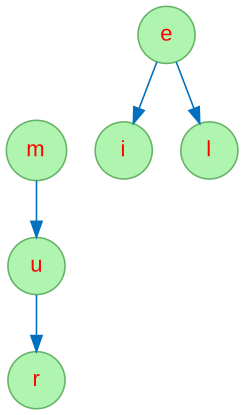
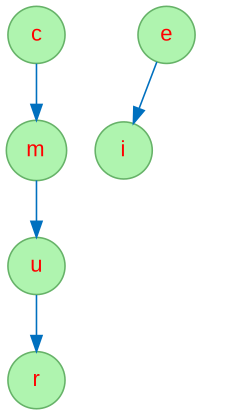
  digraph {
    node [color="#66B268" fillcolor="#AFF4AF" fontcolor=red fontname=Arial shape=circle style=filled]
    edge [color="#0070BF"]
+   n1 [label=c]
    n2 [label=m]
    n3 [label=u]
    n4 [label=e]
    n5 [label=i]
-   n6 [label=l]
    n7 [label=r]
+   n1 -> n2
    n2 -> n3
    n3 -> n7
    n4 -> n5
-   n4 -> n6
  }
